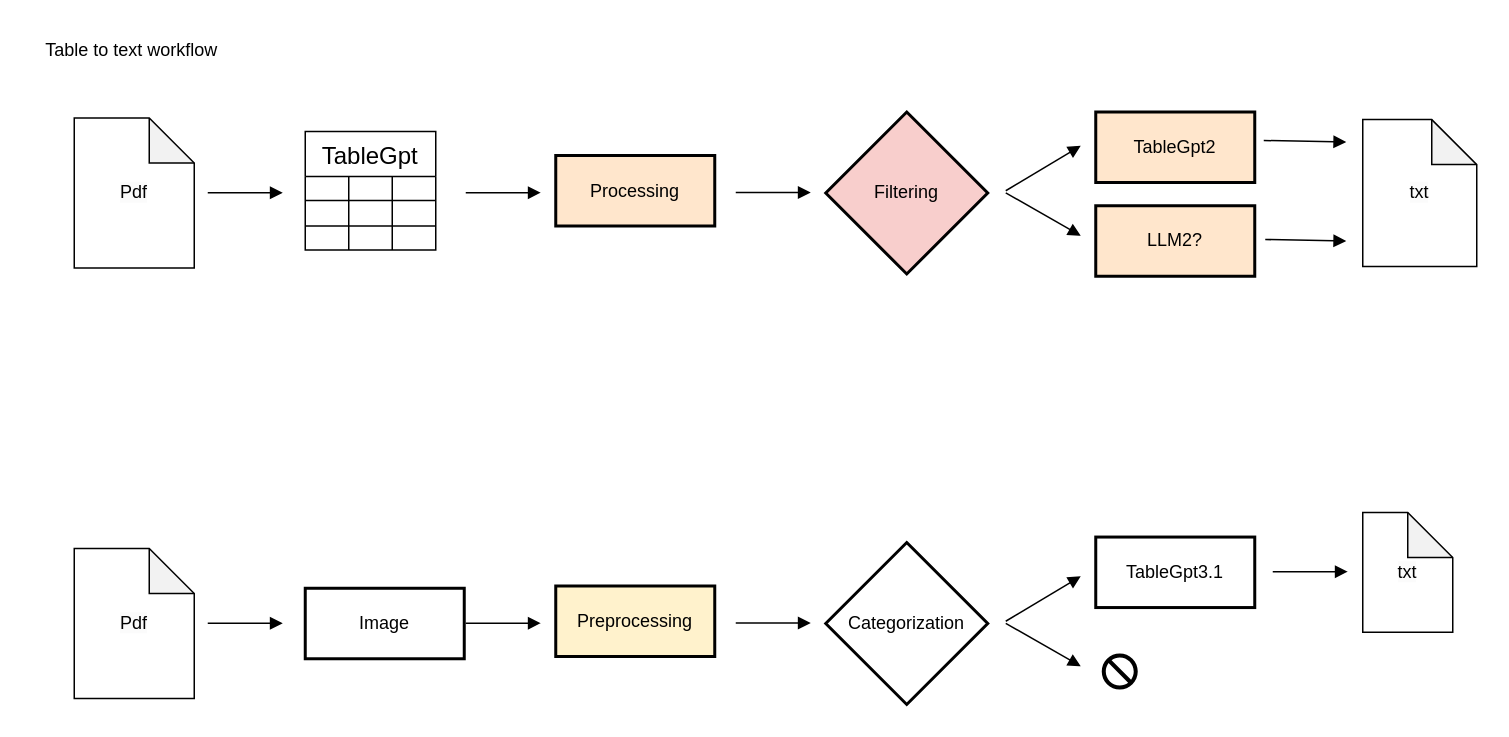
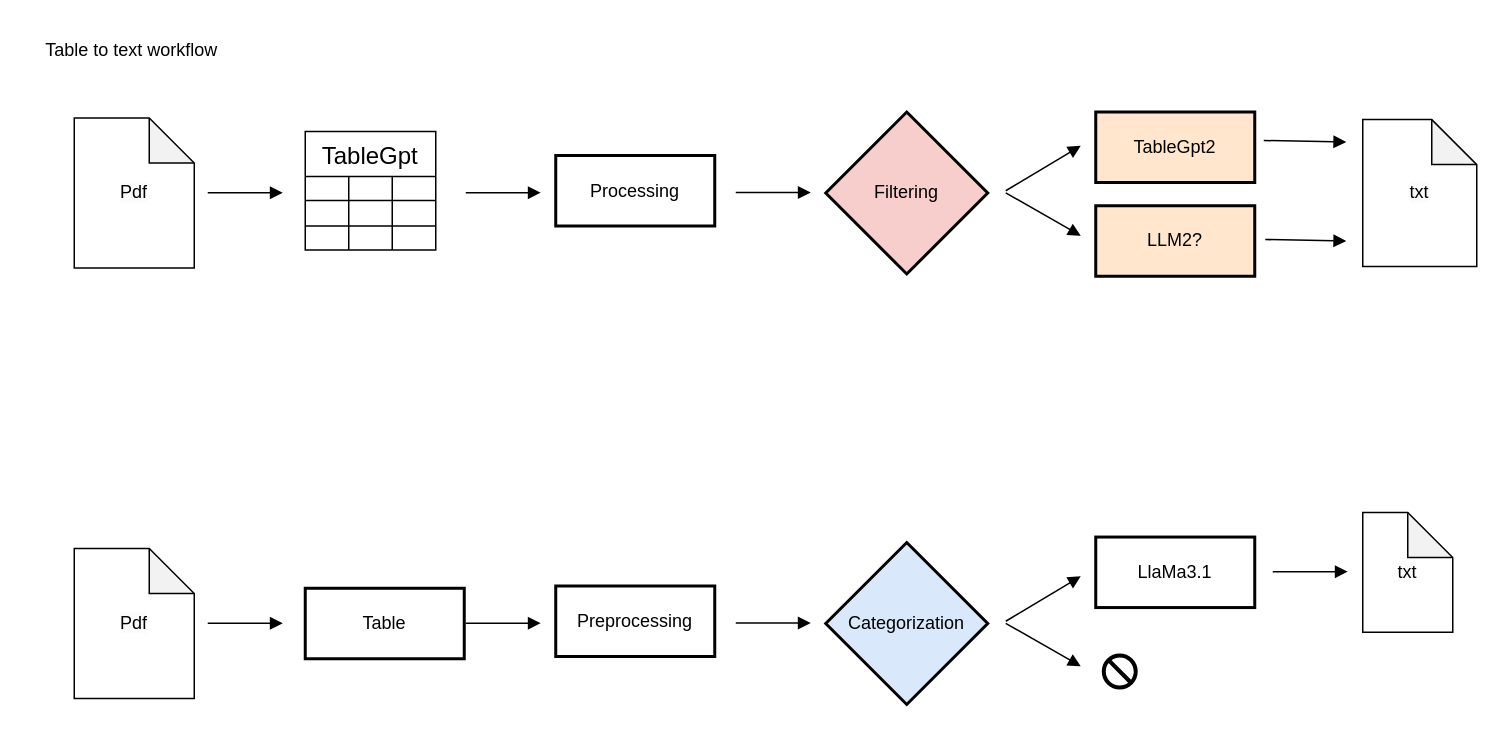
  <mxCell id="0" />
  <mxCell id="1" parent="0" />
- <mxCell id="2" value="Processing" style="whiteSpace=wrap;strokeWidth=2;fillColor=#ffe6cc;" parent="1" vertex="1"><mxGeometry x="370" y="103" width="106" height="47" as="geometry" /></mxCell>
+ <mxCell id="2" value="Processing" style="whiteSpace=wrap;strokeWidth=2;" parent="1" vertex="1"><mxGeometry x="370" y="103" width="106" height="47" as="geometry" /></mxCell>
  <mxCell id="3" value="Filtering" style="rhombus;strokeWidth=2;whiteSpace=wrap;fillColor=#f8cecc;" parent="1" vertex="1"><mxGeometry x="550" y="74" width="108" height="108" as="geometry" /></mxCell>
  <mxCell id="4" value="" style="curved=1;startArrow=none;endArrow=block;" parent="1" edge="1"><mxGeometry relative="1" as="geometry"><Array as="points"><mxPoint x="148" y="127.86" /></Array><mxPoint x="138" y="127.86" as="sourcePoint" /><mxPoint x="188" y="127.86" as="targetPoint" /></mxGeometry></mxCell>
  <mxCell id="5" value="&lt;span style=&quot;color: rgb(0, 0, 0); font-family: Helvetica; font-size: 12px; font-style: normal; font-variant-ligatures: normal; font-variant-caps: normal; font-weight: 400; letter-spacing: normal; orphans: 2; text-align: center; text-indent: 0px; text-transform: none; widows: 2; word-spacing: 0px; -webkit-text-stroke-width: 0px; white-space: normal; background-color: rgb(251, 251, 251); text-decoration-thickness: initial; text-decoration-style: initial; text-decoration-color: initial; display: inline !important; float: none;&quot;&gt;Pdf&lt;/span&gt;" style="shape=note;whiteSpace=wrap;html=1;backgroundOutline=1;darkOpacity=0.05;" vertex="1" parent="1"><mxGeometry x="49" y="78" width="80" height="100" as="geometry" /></mxCell>
  <mxCell id="6" value="" style="curved=1;startArrow=none;endArrow=block;" edge="1" parent="1"><mxGeometry relative="1" as="geometry"><Array as="points"><mxPoint x="320" y="127.8" /></Array><mxPoint x="310" y="127.8" as="sourcePoint" /><mxPoint x="360" y="127.8" as="targetPoint" /></mxGeometry></mxCell>
  <mxCell id="7" value="" style="curved=1;startArrow=none;endArrow=block;" edge="1" parent="1"><mxGeometry relative="1" as="geometry"><Array as="points" /><mxPoint x="490" y="127.66" as="sourcePoint" /><mxPoint x="540" y="127.66" as="targetPoint" /></mxGeometry></mxCell>
  <mxCell id="8" value="" style="curved=1;startArrow=none;endArrow=block;" edge="1" parent="1"><mxGeometry relative="1" as="geometry"><Array as="points" /><mxPoint x="670" y="127.86" as="sourcePoint" /><mxPoint x="720" y="156.5" as="targetPoint" /></mxGeometry></mxCell>
  <mxCell id="9" value="" style="curved=1;startArrow=none;endArrow=block;" edge="1" parent="1"><mxGeometry relative="1" as="geometry"><Array as="points" /><mxPoint x="670" y="126.5" as="sourcePoint" /><mxPoint x="720" y="96.5" as="targetPoint" /></mxGeometry></mxCell>
  <mxCell id="10" value="TableGpt2" style="whiteSpace=wrap;strokeWidth=2;fillColor=#ffe6cc;" vertex="1" parent="1"><mxGeometry x="730" y="74" width="106" height="47" as="geometry" /></mxCell>
  <mxCell id="11" value="&lt;span style=&quot;color: rgb(0, 0, 0); font-family: Helvetica; font-size: 12px; font-style: normal; font-variant-ligatures: normal; font-variant-caps: normal; font-weight: 400; letter-spacing: normal; orphans: 2; text-align: center; text-indent: 0px; text-transform: none; widows: 2; word-spacing: 0px; -webkit-text-stroke-width: 0px; white-space: normal; background-color: rgb(251, 251, 251); text-decoration-thickness: initial; text-decoration-style: initial; text-decoration-color: initial; display: inline !important; float: none;&quot;&gt;txt&lt;/span&gt;" style="shape=note;whiteSpace=wrap;html=1;backgroundOutline=1;darkOpacity=0.05;" vertex="1" parent="1"><mxGeometry x="908" y="79.07" width="76" height="97.87" as="geometry" /></mxCell>
  <mxCell id="12" value="LLM2?" style="whiteSpace=wrap;strokeWidth=2;fillColor=#ffe6cc;" vertex="1" parent="1"><mxGeometry x="730" y="136.5" width="106" height="47" as="geometry" /></mxCell>
- <mxCell id="13" value="Preprocessing" style="whiteSpace=wrap;strokeWidth=2;fillColor=#fff2cc;" vertex="1" parent="1"><mxGeometry x="370" y="390" width="106" height="47" as="geometry" /></mxCell>
- <mxCell id="14" value="Categorization" style="rhombus;strokeWidth=2;whiteSpace=wrap;" vertex="1" parent="1"><mxGeometry x="550" y="361" width="108" height="108" as="geometry" /></mxCell>
+ <mxCell id="13" value="Preprocessing" style="whiteSpace=wrap;strokeWidth=2;" vertex="1" parent="1"><mxGeometry x="370" y="390" width="106" height="47" as="geometry" /></mxCell>
+ <mxCell id="14" value="Categorization" style="rhombus;strokeWidth=2;whiteSpace=wrap;fillColor=#dae8fc;" vertex="1" parent="1"><mxGeometry x="550" y="361" width="108" height="108" as="geometry" /></mxCell>
  <mxCell id="15" value="" style="curved=1;startArrow=none;endArrow=block;" edge="1" parent="1"><mxGeometry relative="1" as="geometry"><Array as="points"><mxPoint x="148" y="414.86" /></Array><mxPoint x="138" y="414.86" as="sourcePoint" /><mxPoint x="188" y="414.86" as="targetPoint" /></mxGeometry></mxCell>
  <mxCell id="16" value="&lt;span style=&quot;color: rgb(0, 0, 0); font-family: Helvetica; font-size: 12px; font-style: normal; font-variant-ligatures: normal; font-variant-caps: normal; font-weight: 400; letter-spacing: normal; orphans: 2; text-align: center; text-indent: 0px; text-transform: none; widows: 2; word-spacing: 0px; -webkit-text-stroke-width: 0px; white-space: normal; background-color: rgb(251, 251, 251); text-decoration-thickness: initial; text-decoration-style: initial; text-decoration-color: initial; display: inline !important; float: none;&quot;&gt;Pdf&lt;/span&gt;" style="shape=note;whiteSpace=wrap;html=1;backgroundOutline=1;darkOpacity=0.05;" vertex="1" parent="1"><mxGeometry x="49" y="365" width="80" height="100" as="geometry" /></mxCell>
  <mxCell id="17" value="" style="curved=1;startArrow=none;endArrow=block;" edge="1" parent="1"><mxGeometry relative="1" as="geometry"><Array as="points"><mxPoint x="320" y="414.8" /></Array><mxPoint x="310" y="414.8" as="sourcePoint" /><mxPoint x="360" y="414.8" as="targetPoint" /></mxGeometry></mxCell>
  <mxCell id="18" value="" style="curved=1;startArrow=none;endArrow=block;" edge="1" parent="1"><mxGeometry relative="1" as="geometry"><Array as="points" /><mxPoint x="490" y="414.66" as="sourcePoint" /><mxPoint x="540" y="414.66" as="targetPoint" /></mxGeometry></mxCell>
  <mxCell id="19" value="" style="curved=1;startArrow=none;endArrow=block;" edge="1" parent="1"><mxGeometry relative="1" as="geometry"><Array as="points" /><mxPoint x="670" y="414.86" as="sourcePoint" /><mxPoint x="720" y="443.5" as="targetPoint" /></mxGeometry></mxCell>
  <mxCell id="20" value="" style="curved=1;startArrow=none;endArrow=block;" edge="1" parent="1"><mxGeometry relative="1" as="geometry"><Array as="points" /><mxPoint x="670" y="413.5" as="sourcePoint" /><mxPoint x="720" y="383.5" as="targetPoint" /></mxGeometry></mxCell>
  <mxCell id="21" value="&lt;span style=&quot;color: rgb(0, 0, 0); font-family: Helvetica; font-size: 12px; font-style: normal; font-variant-ligatures: normal; font-variant-caps: normal; font-weight: 400; letter-spacing: normal; orphans: 2; text-align: center; text-indent: 0px; text-transform: none; widows: 2; word-spacing: 0px; -webkit-text-stroke-width: 0px; white-space: normal; background-color: rgb(251, 251, 251); text-decoration-thickness: initial; text-decoration-style: initial; text-decoration-color: initial; display: inline !important; float: none;&quot;&gt;txt&lt;/span&gt;" style="shape=note;whiteSpace=wrap;html=1;backgroundOutline=1;darkOpacity=0.05;" vertex="1" parent="1"><mxGeometry x="908" y="341" width="60" height="79.75" as="geometry" /></mxCell>
  <mxCell id="22" value="" style="curved=1;startArrow=none;endArrow=block;" edge="1" parent="1"><mxGeometry relative="1" as="geometry"><Array as="points" /><mxPoint x="848" y="380.45" as="sourcePoint" /><mxPoint x="898" y="380.45" as="targetPoint" /></mxGeometry></mxCell>
- <mxCell id="23" value="TableGpt3.1" style="whiteSpace=wrap;strokeWidth=2;" vertex="1" parent="1"><mxGeometry x="730" y="357.37" width="106" height="47" as="geometry" /></mxCell>
+ <mxCell id="23" value="LlaMa3.1" style="whiteSpace=wrap;strokeWidth=2;" vertex="1" parent="1"><mxGeometry x="730" y="357.37" width="106" height="47" as="geometry" /></mxCell>
  <mxCell id="24" value="TableGpt" style="shape=table;startSize=30;container=1;collapsible=0;childLayout=tableLayout;strokeColor=default;fontSize=16;" vertex="1" parent="1"><mxGeometry x="203" y="87" width="87" height="79" as="geometry" /></mxCell>
  <mxCell id="25" value="" style="shape=tableRow;horizontal=0;startSize=0;swimlaneHead=0;swimlaneBody=0;strokeColor=inherit;top=0;left=0;bottom=0;right=0;collapsible=0;dropTarget=0;fillColor=none;points=[[0,0.5],[1,0.5]];portConstraint=eastwest;fontSize=16;" vertex="1" parent="24"><mxGeometry y="30" width="87" height="16" as="geometry" /></mxCell>
  <mxCell id="26" value="" style="shape=partialRectangle;html=1;whiteSpace=wrap;connectable=0;strokeColor=inherit;overflow=hidden;fillColor=none;top=0;left=0;bottom=0;right=0;pointerEvents=1;fontSize=16;" vertex="1" parent="25"><mxGeometry width="29" height="16" as="geometry"><mxRectangle width="29" height="16" as="alternateBounds" /></mxGeometry></mxCell>
  <mxCell id="27" value="" style="shape=partialRectangle;html=1;whiteSpace=wrap;connectable=0;strokeColor=inherit;overflow=hidden;fillColor=none;top=0;left=0;bottom=0;right=0;pointerEvents=1;fontSize=16;" vertex="1" parent="25"><mxGeometry x="29" width="29" height="16" as="geometry"><mxRectangle width="29" height="16" as="alternateBounds" /></mxGeometry></mxCell>
  <mxCell id="28" value="" style="shape=partialRectangle;html=1;whiteSpace=wrap;connectable=0;strokeColor=inherit;overflow=hidden;fillColor=none;top=0;left=0;bottom=0;right=0;pointerEvents=1;fontSize=16;" vertex="1" parent="25"><mxGeometry x="58" width="29" height="16" as="geometry"><mxRectangle width="29" height="16" as="alternateBounds" /></mxGeometry></mxCell>
  <mxCell id="29" value="" style="shape=tableRow;horizontal=0;startSize=0;swimlaneHead=0;swimlaneBody=0;strokeColor=inherit;top=0;left=0;bottom=0;right=0;collapsible=0;dropTarget=0;fillColor=none;points=[[0,0.5],[1,0.5]];portConstraint=eastwest;fontSize=16;" vertex="1" parent="24"><mxGeometry y="46" width="87" height="17" as="geometry" /></mxCell>
  <mxCell id="30" value="" style="shape=partialRectangle;html=1;whiteSpace=wrap;connectable=0;strokeColor=inherit;overflow=hidden;fillColor=none;top=0;left=0;bottom=0;right=0;pointerEvents=1;fontSize=16;" vertex="1" parent="29"><mxGeometry width="29" height="17" as="geometry"><mxRectangle width="29" height="17" as="alternateBounds" /></mxGeometry></mxCell>
  <mxCell id="31" value="" style="shape=partialRectangle;html=1;whiteSpace=wrap;connectable=0;strokeColor=inherit;overflow=hidden;fillColor=none;top=0;left=0;bottom=0;right=0;pointerEvents=1;fontSize=16;" vertex="1" parent="29"><mxGeometry x="29" width="29" height="17" as="geometry"><mxRectangle width="29" height="17" as="alternateBounds" /></mxGeometry></mxCell>
  <mxCell id="32" value="" style="shape=partialRectangle;html=1;whiteSpace=wrap;connectable=0;strokeColor=inherit;overflow=hidden;fillColor=none;top=0;left=0;bottom=0;right=0;pointerEvents=1;fontSize=16;" vertex="1" parent="29"><mxGeometry x="58" width="29" height="17" as="geometry"><mxRectangle width="29" height="17" as="alternateBounds" /></mxGeometry></mxCell>
  <mxCell id="33" value="" style="shape=tableRow;horizontal=0;startSize=0;swimlaneHead=0;swimlaneBody=0;strokeColor=inherit;top=0;left=0;bottom=0;right=0;collapsible=0;dropTarget=0;fillColor=none;points=[[0,0.5],[1,0.5]];portConstraint=eastwest;fontSize=16;" vertex="1" parent="24"><mxGeometry y="63" width="87" height="16" as="geometry" /></mxCell>
  <mxCell id="34" value="" style="shape=partialRectangle;html=1;whiteSpace=wrap;connectable=0;strokeColor=inherit;overflow=hidden;fillColor=none;top=0;left=0;bottom=0;right=0;pointerEvents=1;fontSize=16;" vertex="1" parent="33"><mxGeometry width="29" height="16" as="geometry"><mxRectangle width="29" height="16" as="alternateBounds" /></mxGeometry></mxCell>
  <mxCell id="35" value="" style="shape=partialRectangle;html=1;whiteSpace=wrap;connectable=0;strokeColor=inherit;overflow=hidden;fillColor=none;top=0;left=0;bottom=0;right=0;pointerEvents=1;fontSize=16;" vertex="1" parent="33"><mxGeometry x="29" width="29" height="16" as="geometry"><mxRectangle width="29" height="16" as="alternateBounds" /></mxGeometry></mxCell>
  <mxCell id="36" value="" style="shape=partialRectangle;html=1;whiteSpace=wrap;connectable=0;strokeColor=inherit;overflow=hidden;fillColor=none;top=0;left=0;bottom=0;right=0;pointerEvents=1;fontSize=16;" vertex="1" parent="33"><mxGeometry x="58" width="29" height="16" as="geometry"><mxRectangle width="29" height="16" as="alternateBounds" /></mxGeometry></mxCell>
- <mxCell id="37" value="Image" style="whiteSpace=wrap;strokeWidth=2;" vertex="1" parent="1"><mxGeometry x="203" y="391.51" width="106" height="47" as="geometry" /></mxCell>
+ <mxCell id="37" value="Table" style="whiteSpace=wrap;strokeWidth=2;" vertex="1" parent="1"><mxGeometry x="203" y="391.51" width="106" height="47" as="geometry" /></mxCell>
  <mxCell id="38" value="" style="shape=mxgraph.signs.safety.no;html=1;pointerEvents=1;fillColor=#000000;strokeColor=none;verticalLabelPosition=bottom;verticalAlign=top;align=center;sketch=0;" vertex="1" parent="1"><mxGeometry x="734" y="435" width="24" height="24" as="geometry" /></mxCell>
  <mxCell id="39" value="Table to text workflow" style="text;html=1;align=center;verticalAlign=middle;resizable=0;points=[];autosize=1;strokeColor=none;fillColor=none;" vertex="1" parent="1"><mxGeometry x="20" y="20" width="133" height="26" as="geometry" /></mxCell>
  <mxCell id="40" value="" style="curved=1;startArrow=none;endArrow=block;" edge="1" parent="1"><mxGeometry relative="1" as="geometry"><Array as="points" /><mxPoint x="843" y="159" as="sourcePoint" /><mxPoint x="897" y="160" as="targetPoint" /></mxGeometry></mxCell>
  <mxCell id="41" value="" style="curved=1;startArrow=none;endArrow=block;" edge="1" parent="1"><mxGeometry relative="1" as="geometry"><Array as="points" /><mxPoint x="842" y="93" as="sourcePoint" /><mxPoint x="897" y="94" as="targetPoint" /></mxGeometry></mxCell>
